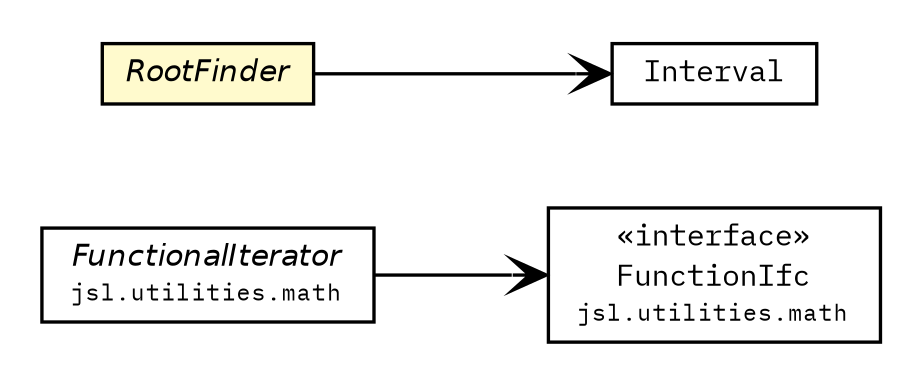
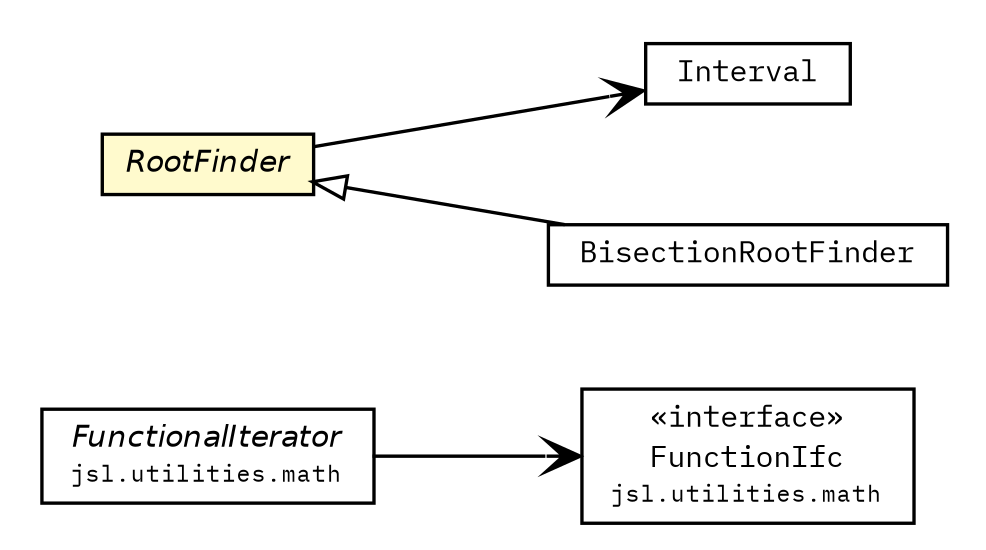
  digraph {
    fontname="IBM Plex Mono"
    nodesep=0.25
    rankdir=LR
    ranksep=0.5
    node [fontcolor=black fontname="IBM Plex Mono" fontsize=9.0 shape=plaintext]
    edge [arrowhead=open color=black fontcolor=black fontname="IBM Plex Mono" fontsize=10.0 headport=p labelfontname=Helvetica labelfontsize=10 tailport=p]
    n1 [label=<<table title="jsl.utilities.math.FunctionIfc" border="0" cellborder="1" cellspacing="0" cellpadding="2" port="p" href="../math/FunctionIfc.html"> 		<tr><td><table border="0" cellspacing="0" cellpadding="1"> <tr><td align="center" balign="center"> &#171;interface&#187; </td></tr> <tr><td align="center" balign="center"> FunctionIfc </td></tr> <tr><td align="center" balign="center"><font point-size="7.0"> jsl.utilities.math </font></td></tr> 		</table></td></tr> 		</table>>]
    n2 [label=<<table title="jsl.utilities.math.FunctionalIterator" border="0" cellborder="1" cellspacing="0" cellpadding="2" port="p" href="../math/FunctionalIterator.html"> 		<tr><td><table border="0" cellspacing="0" cellpadding="1"> <tr><td align="center" balign="center"><font face="Helvetica-Oblique"> FunctionalIterator </font></td></tr> <tr><td align="center" balign="center"><font point-size="7.0"> jsl.utilities.math </font></td></tr> 		</table></td></tr> 		</table>>]
    n3 [label=<<table title="jsl.utilities.rootfinding.RootFinder" border="0" cellborder="1" cellspacing="0" cellpadding="2" port="p" bgcolor="lemonChiffon" href="./RootFinder.html"> 		<tr><td><table border="0" cellspacing="0" cellpadding="1"> <tr><td align="center" balign="center"><font face="Helvetica-Oblique"> RootFinder </font></td></tr> 		</table></td></tr> 		</table>>]
    n4 [label=<<table title="jsl.utilities.rootfinding.Interval" border="0" cellborder="1" cellspacing="0" cellpadding="2" port="p" href="./Interval.html"> 		<tr><td><table border="0" cellspacing="0" cellpadding="1"> <tr><td align="center" balign="center"> Interval </td></tr> 		</table></td></tr> 		</table>>]
+   n5 [label=<<table title="jsl.utilities.rootfinding.BisectionRootFinder" border="0" cellborder="1" cellspacing="0" cellpadding="2" port="p" href="./BisectionRootFinder.html"> 		<tr><td><table border="0" cellspacing="0" cellpadding="1"> <tr><td align="center" balign="center"> BisectionRootFinder </td></tr> 		</table></td></tr> 		</table>>]
    n2 -> n1
    n3 -> n4
+   n3 -> n5 [arrowtail=empty dir=back fontsize=10 arrowhead="" color="" fontcolor=""]
  }
